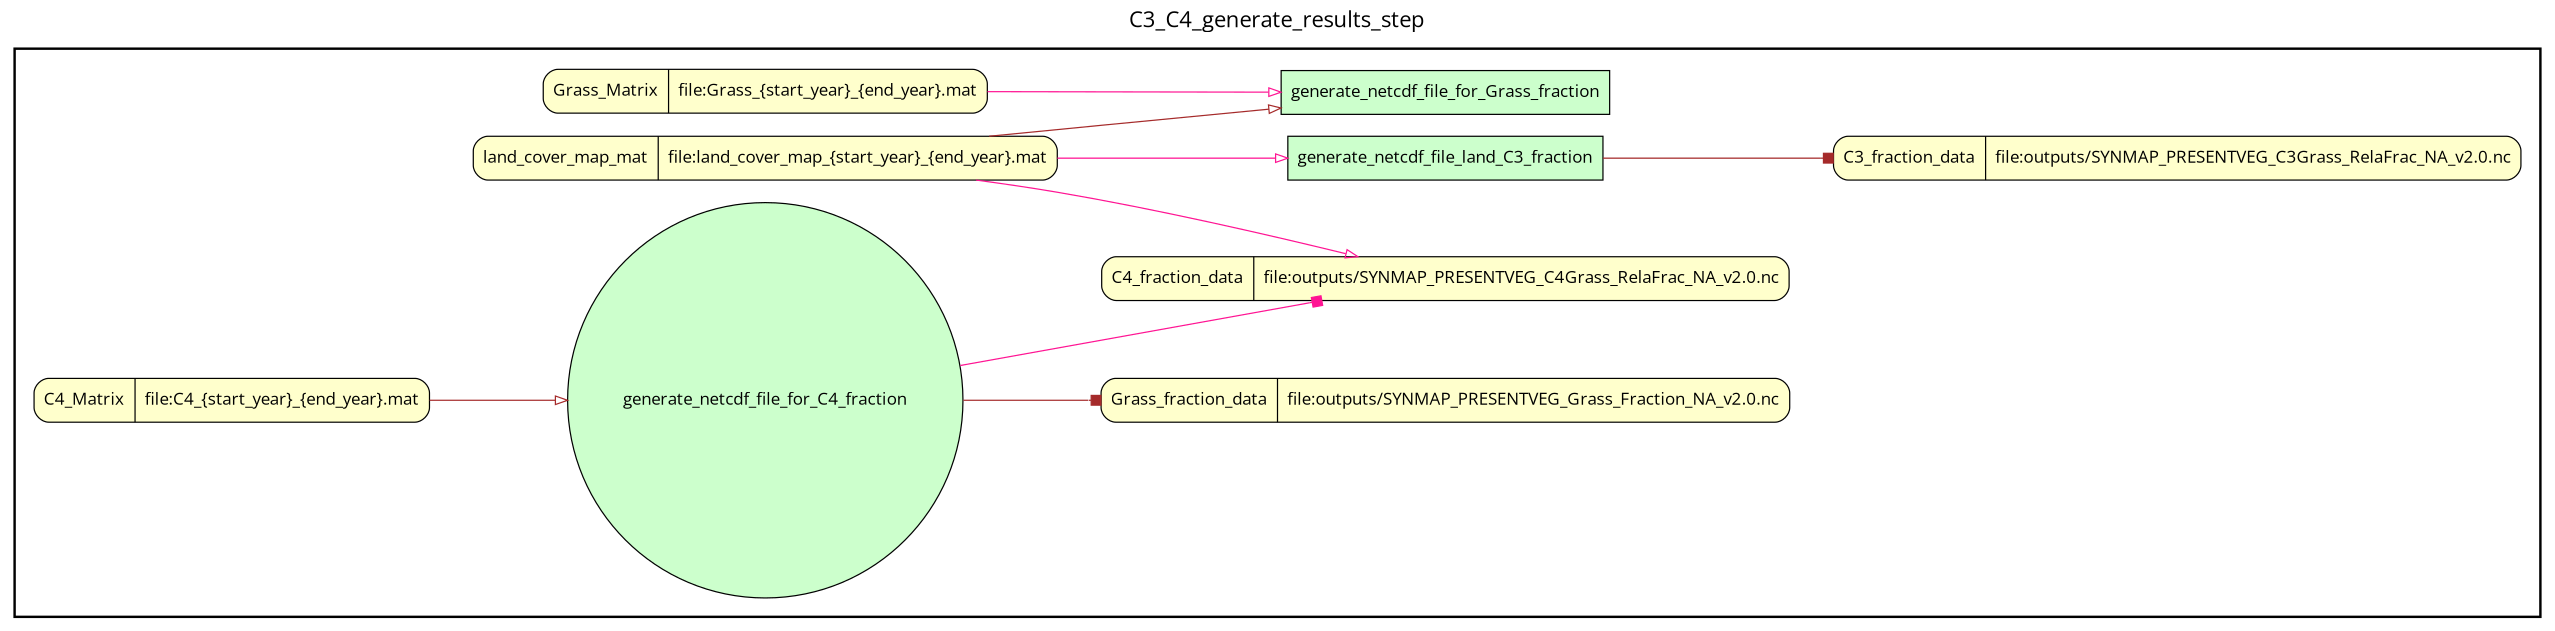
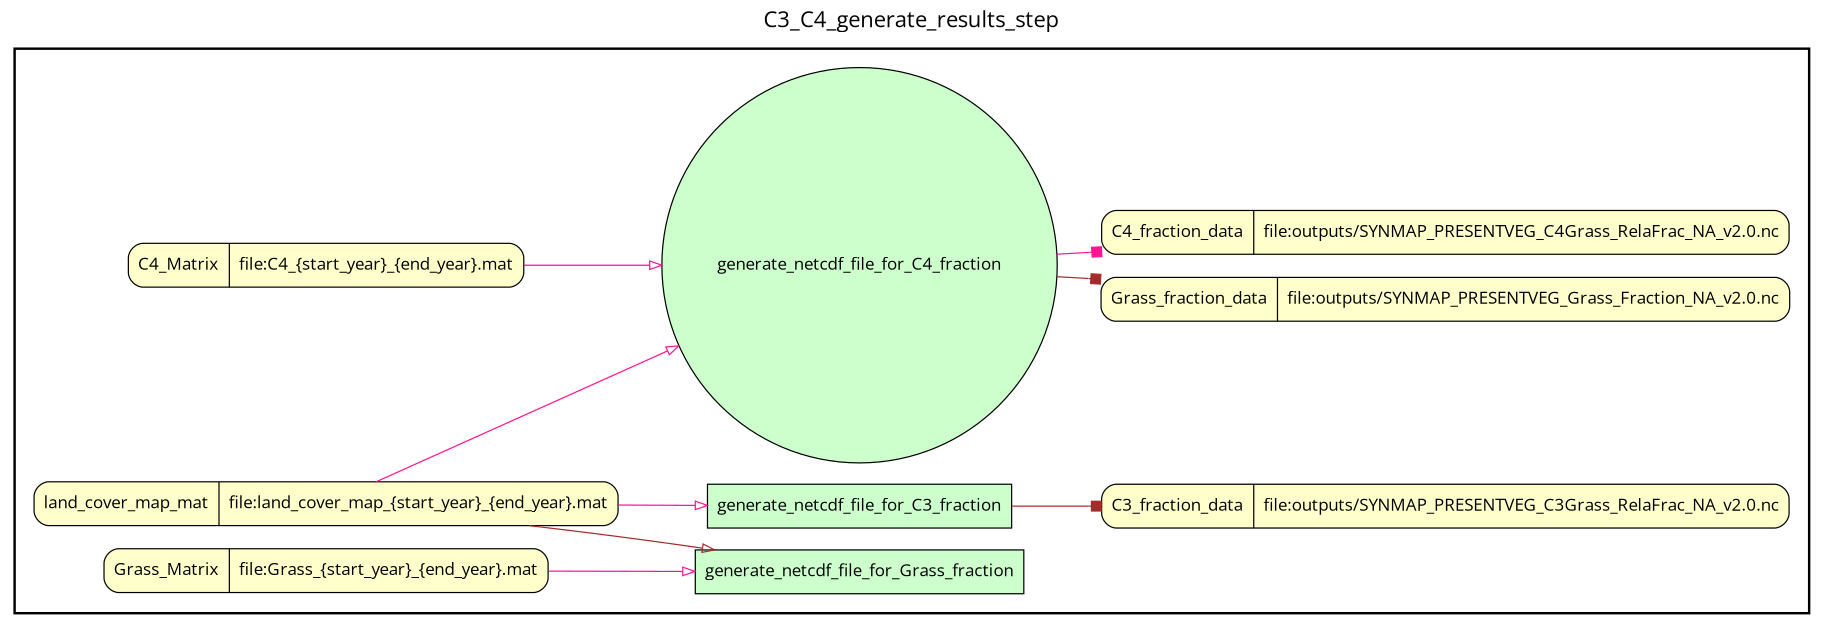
  digraph {
    fontname="Open Sans"
    fontsize=18
    label=C3_C4_generate_results_step
    labelloc=t
    rankdir=LR
    node [fillcolor="#FFFFCC" fontname="Open Sans" peripheries=1 shape=record style="rounded,filled" rankdir=LR]
    edge [arrowhead=onormal color=brown fontname="Open Sans"]
-   generate_netcdf_file_for_C3_fraction [fillcolor="#CCFFCC" shape=box style=filled label=generate_netcdf_file_land_C3_fraction rankdir=""]
+   generate_netcdf_file_for_C3_fraction [fillcolor="#CCFFCC" shape=box style=filled rankdir=""]
    n2 [label="{<f0> C3_fraction_data |<f1> file\:outputs/SYNMAP_PRESENTVEG_C3Grass_RelaFrac_NA_v2.0.nc}"]
    generate_netcdf_file_for_C4_fraction [fillcolor="#CCFFCC" shape=circle style=filled rankdir=""]
    n4 [label="{<f0> C4_fraction_data |<f1> file\:outputs/SYNMAP_PRESENTVEG_C4Grass_RelaFrac_NA_v2.0.nc}"]
    generate_netcdf_file_for_Grass_fraction [fillcolor="#CCFFCC" shape=box style=filled rankdir=""]
    n6 [label="{<f0> Grass_fraction_data |<f1> file\:outputs/SYNMAP_PRESENTVEG_Grass_Fraction_NA_v2.0.nc}"]
    n7 [label="{<f0> land_cover_map_mat |<f1> file\:land_cover_map_\{start_year\}_\{end_year\}.mat}"]
    n8 [label="{<f0> C4_Matrix |<f1> file\:C4_\{start_year\}_\{end_year\}.mat}"]
    n9 [label="{<f0> Grass_Matrix |<f1> file\:Grass_\{start_year\}_\{end_year\}.mat}"]
    subgraph cluster_1 {
      color=black
      label=""
      penwidth=2
      subgraph cluster_2 {
        color=black
        label=""
        penwidth=0
        generate_netcdf_file_for_C3_fraction
        n2
        generate_netcdf_file_for_C4_fraction
        n4
        generate_netcdf_file_for_Grass_fraction
        n6
        n7
        n8
        n9
      }
    }
    generate_netcdf_file_for_C3_fraction -> n2 [arrowhead=box]
    generate_netcdf_file_for_C4_fraction -> n4 [arrowhead=box color=deeppink]
    generate_netcdf_file_for_C4_fraction -> n6 [arrowhead=box]
    n7 -> generate_netcdf_file_for_C3_fraction [color=deeppink]
-   n7 -> n4 [color=deeppink]
+   n7 -> generate_netcdf_file_for_C4_fraction [color=deeppink]
    n7 -> generate_netcdf_file_for_Grass_fraction
-   n8 -> generate_netcdf_file_for_C4_fraction
+   n8 -> generate_netcdf_file_for_C4_fraction [color=deeppink]
    n9 -> generate_netcdf_file_for_Grass_fraction [color=deeppink]
  }
